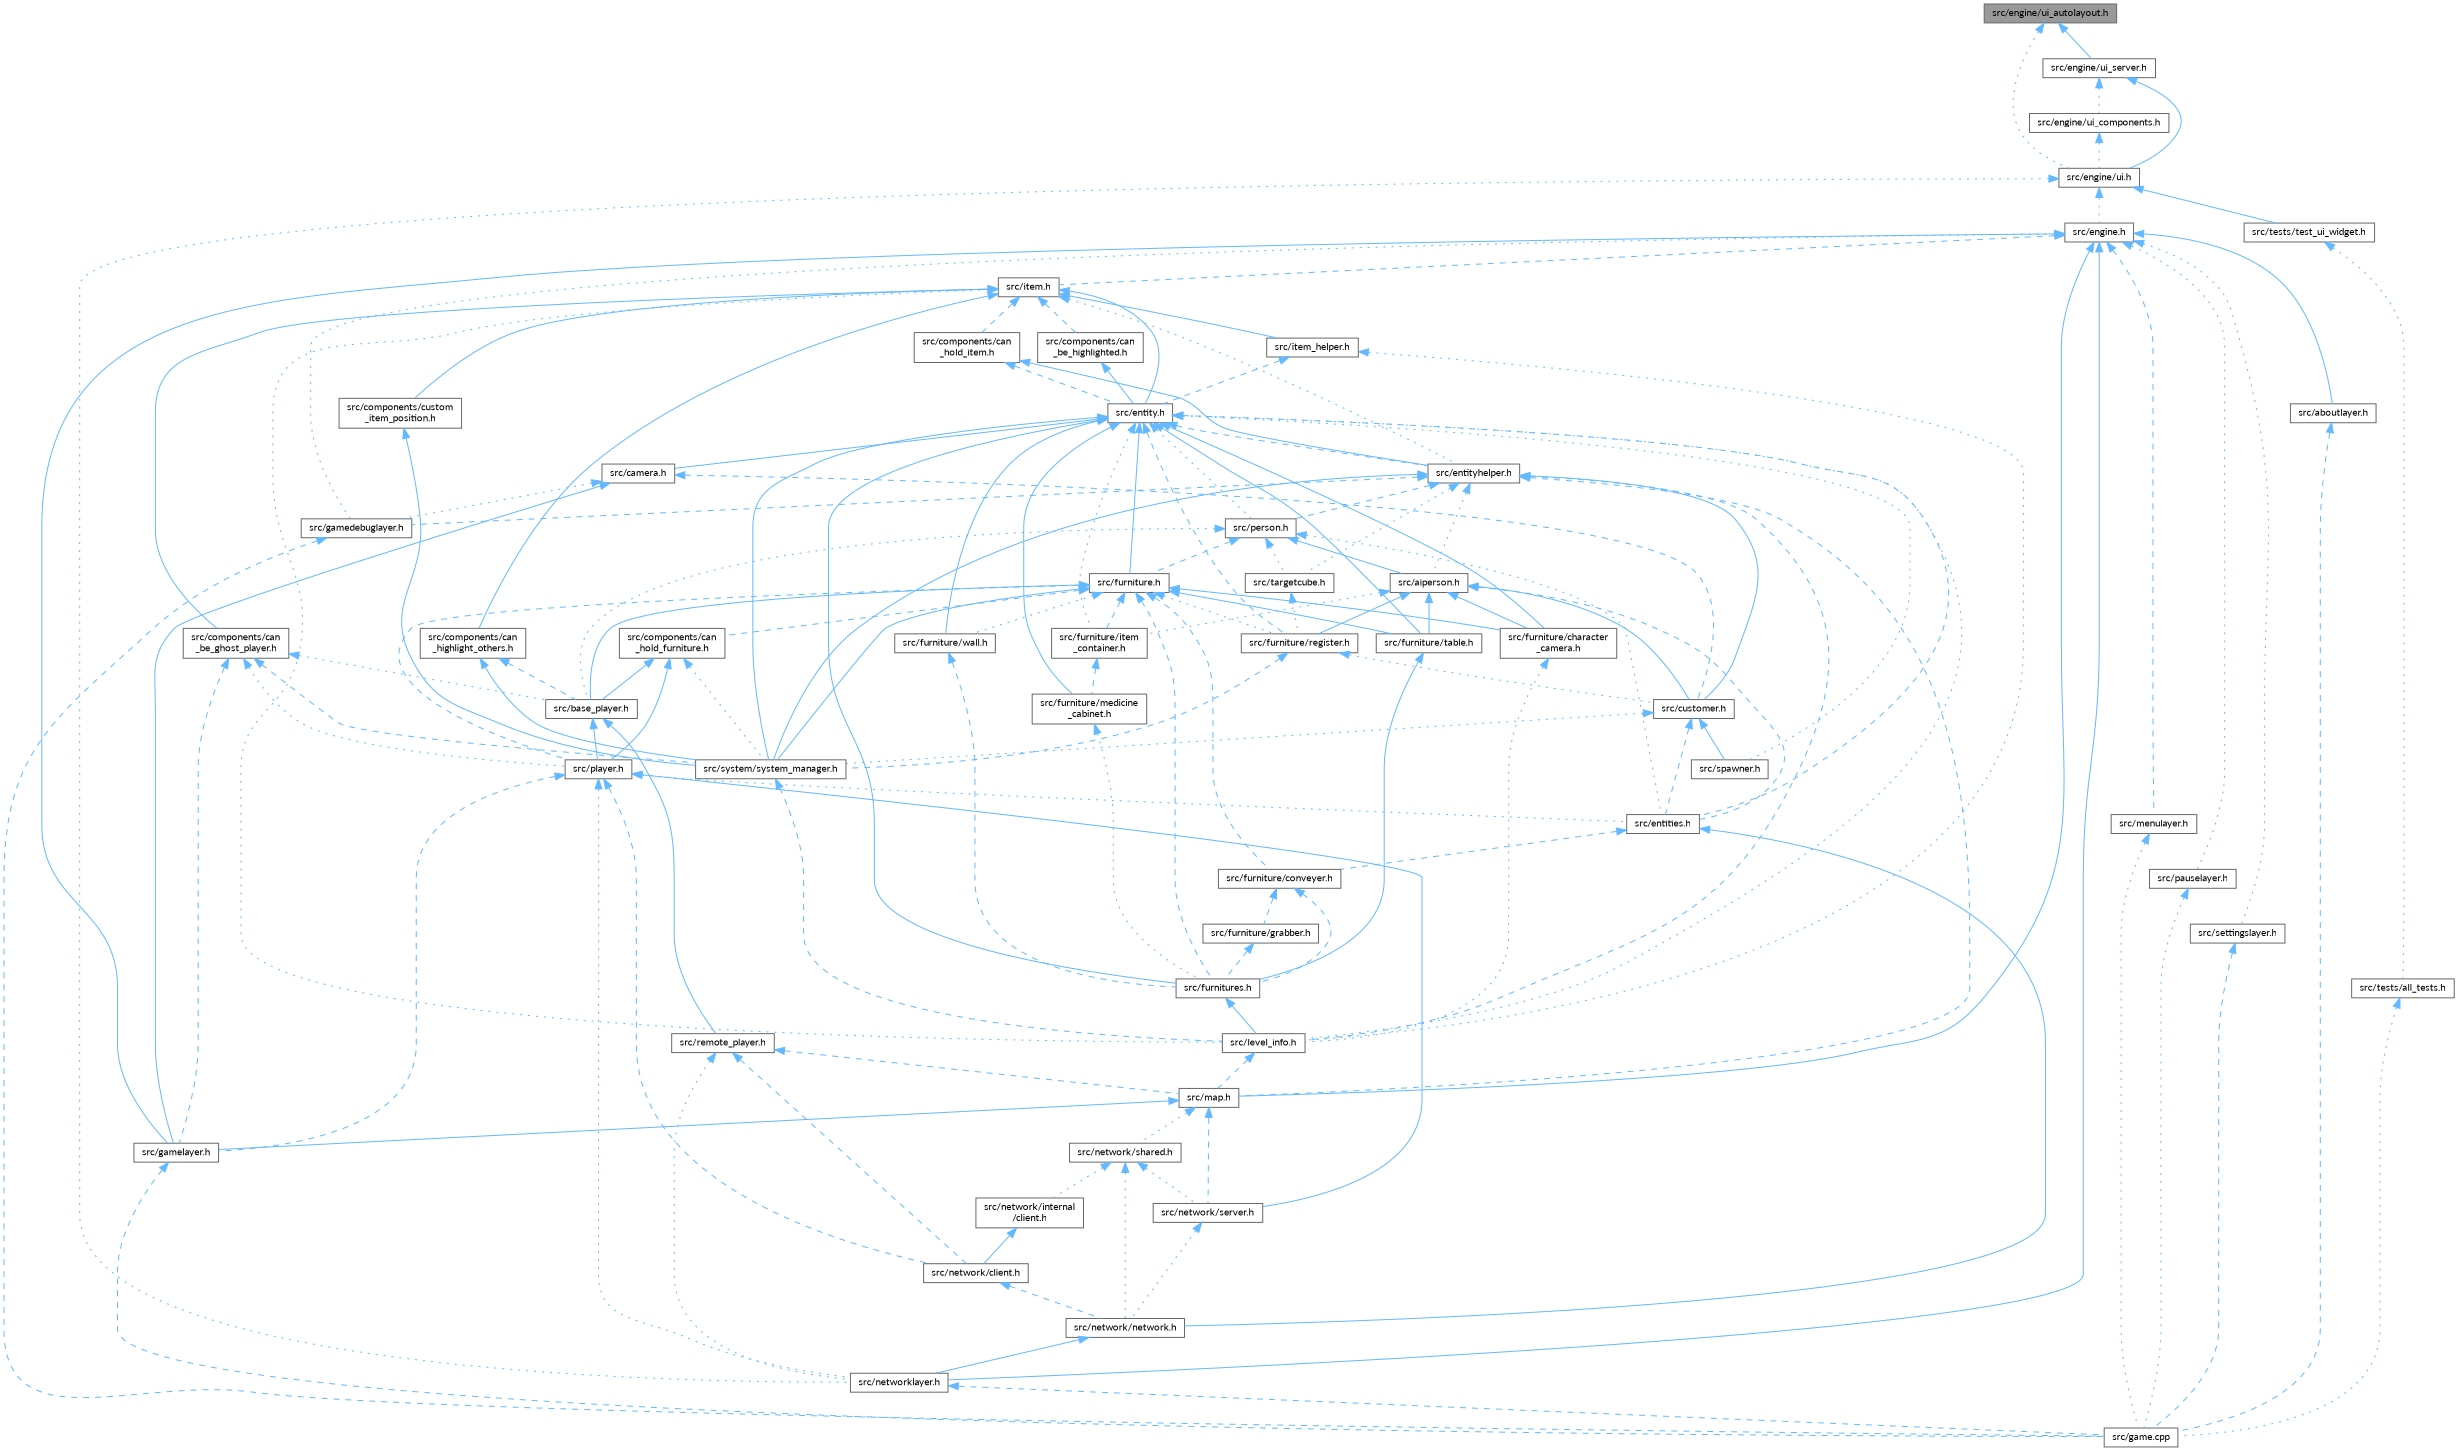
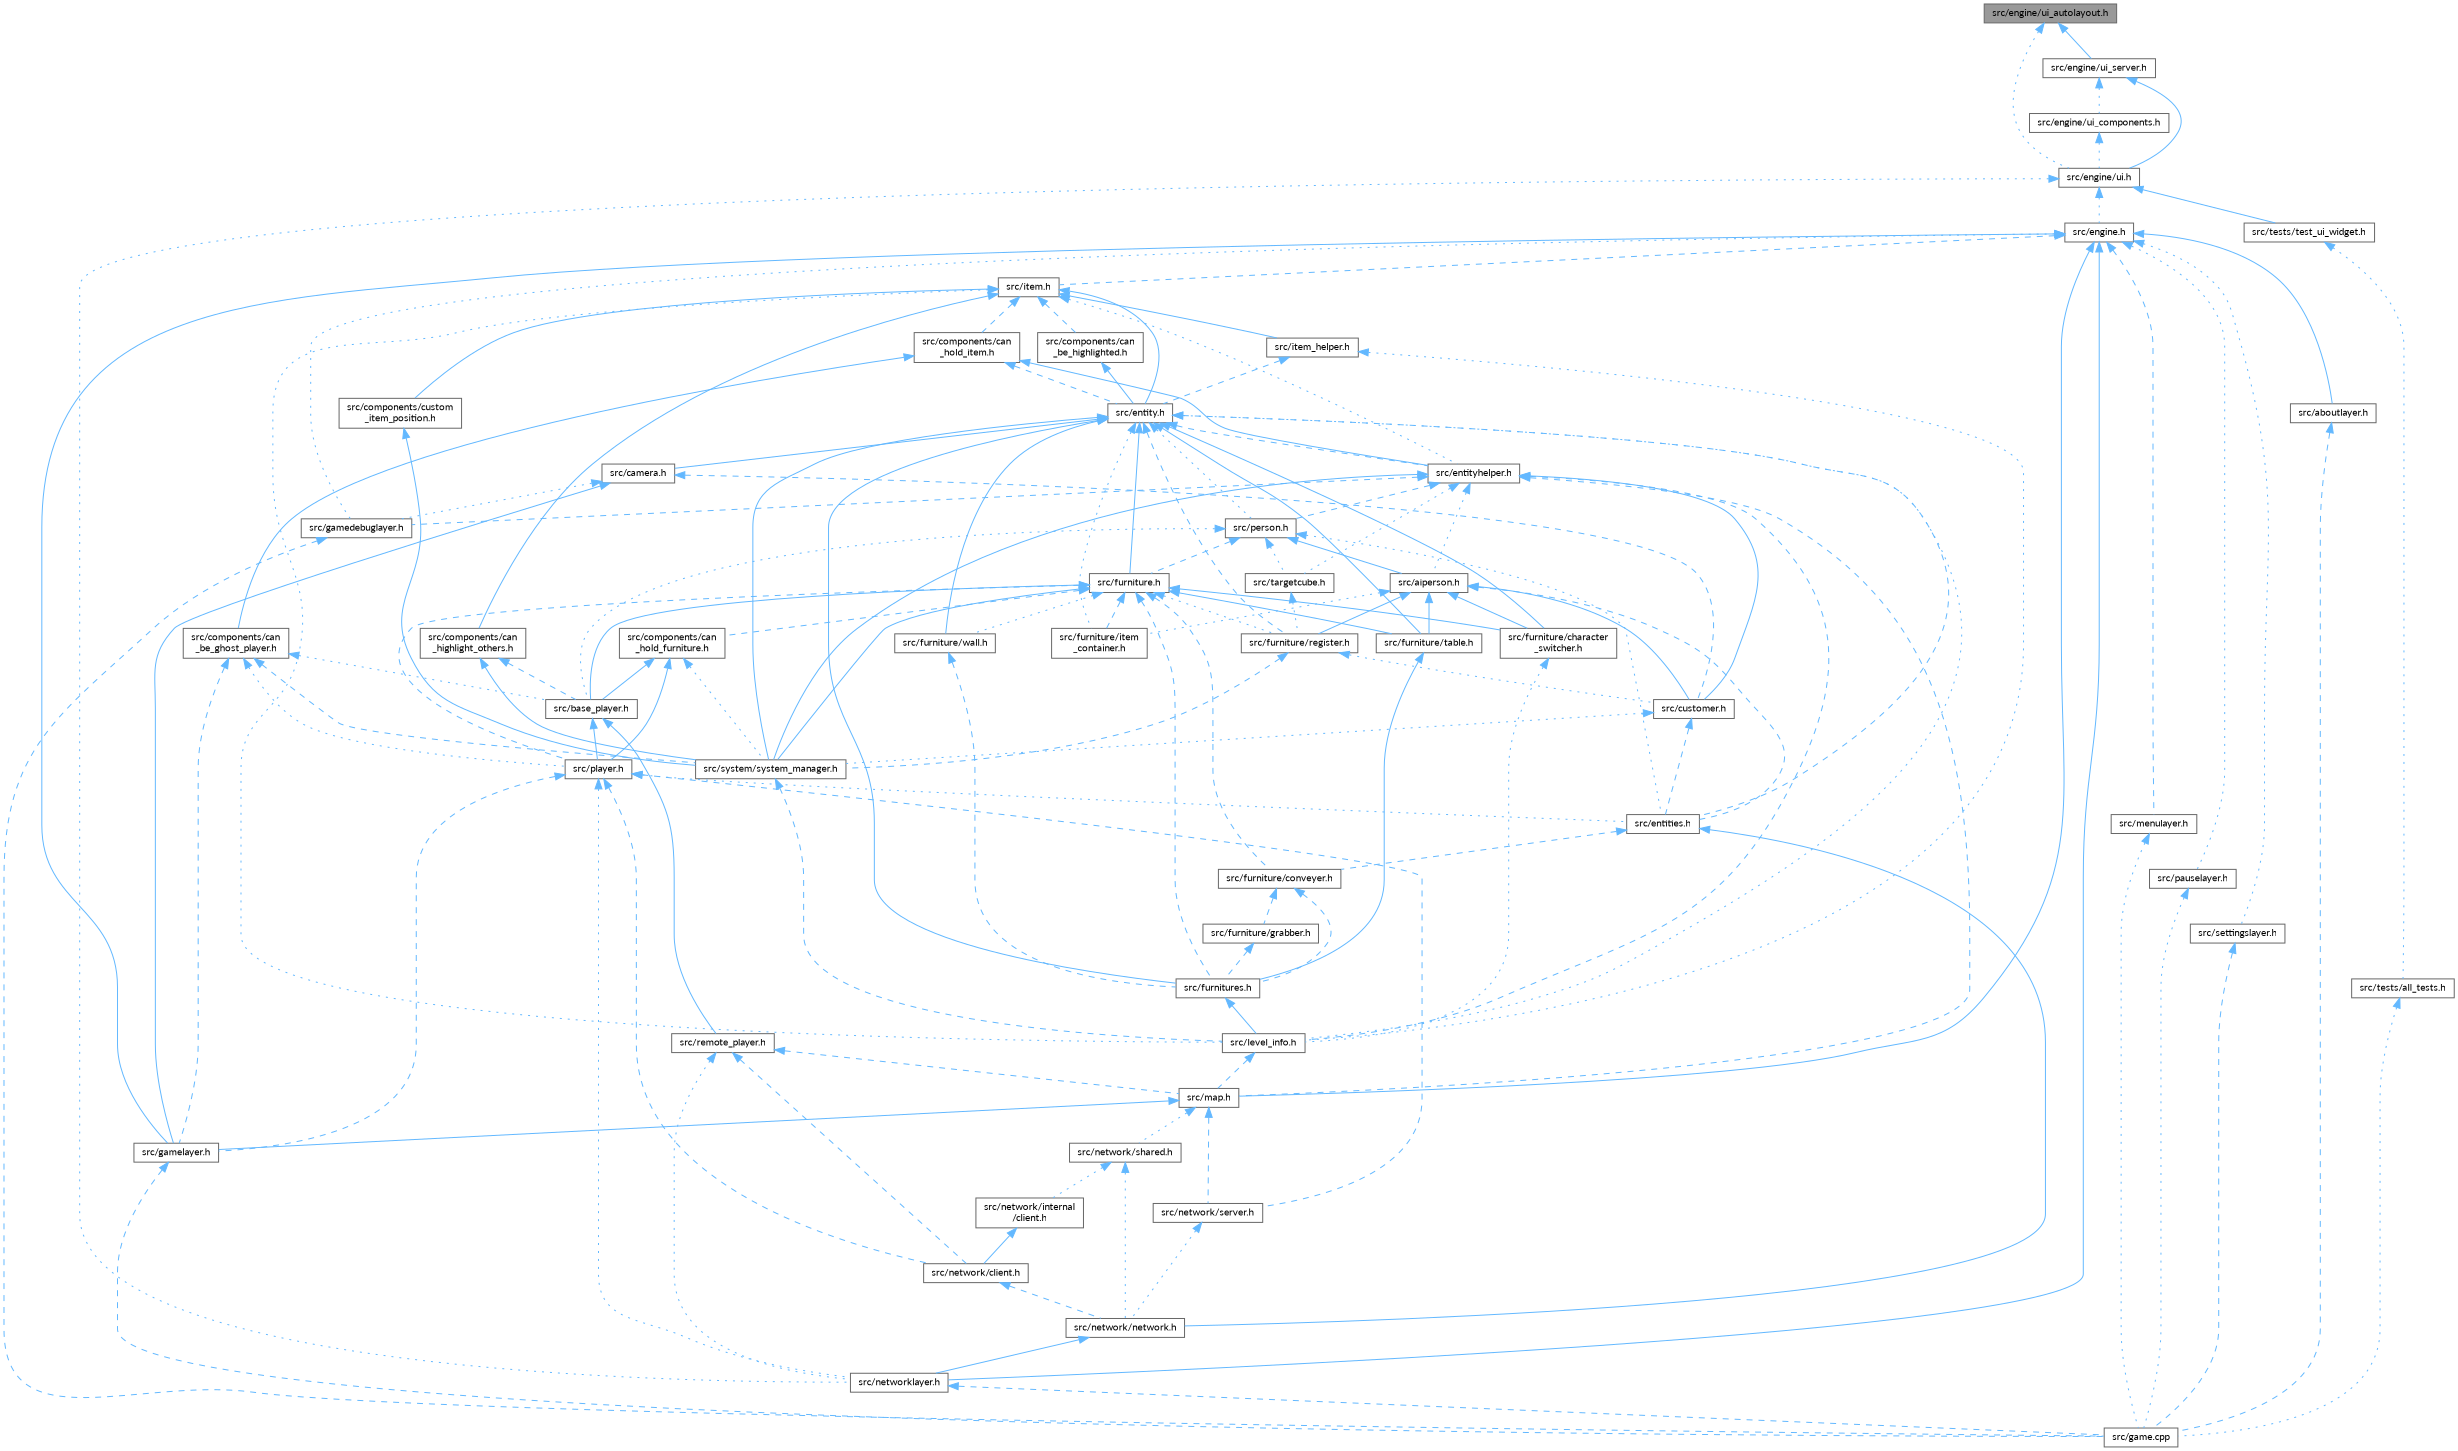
  digraph {
    fontname=Lato
    node [color=grey40 fillcolor=white fontname=Lato fontsize=10 shape=box style=filled]
    edge [color=steelblue1 dir=back fontname=Lato fontsize=10 labelfontname=Helvetica labelfontsize=10 style=solid]
    n1 [color=gray40 fillcolor=grey60 fontcolor=black height=0.2 label="src/engine/ui_autolayout.h" width=0.4]
    n2 [height=0.2 label="src/engine/ui.h" width=0.4]
    n3 [height=0.2 label="src/engine/ui_server.h" width=0.4]
    n4 [height=0.2 label="src/engine.h" width=0.4]
    n5 [height=0.2 label="src/networklayer.h" width=0.4]
    n6 [height=0.2 label="src/tests/test_ui_widget.h" width=0.4]
    n7 [height=0.2 label="src/engine/ui_components.h" width=0.4]
    n8 [height=0.2 label="src/aboutlayer.h" width=0.4]
    n9 [height=0.2 label="src/gamedebuglayer.h" width=0.4]
    n10 [height=0.2 label="src/gamelayer.h" width=0.4]
    n11 [height=0.2 label="src/item.h" width=0.4]
    n12 [height=0.2 label="src/map.h" width=0.4]
    n13 [height=0.2 label="src/menulayer.h" width=0.4]
    n14 [height=0.2 label="src/pauselayer.h" width=0.4]
    n15 [height=0.2 label="src/settingslayer.h" width=0.4]
    n16 [height=0.2 label="src/game.cpp" width=0.4]
    n17 [height=0.2 label="src/tests/all_tests.h" width=0.4]
    n18 [height=0.2 label="src/components/can\l_be_ghost_player.h" width=0.4]
    n19 [height=0.2 label="src/level_info.h" width=0.4]
    n20 [height=0.2 label="src/components/can\l_be_highlighted.h" width=0.4]
    n21 [height=0.2 label="src/entity.h" width=0.4]
    n22 [height=0.2 label="src/entityhelper.h" width=0.4]
    n23 [height=0.2 label="src/components/can\l_highlight_others.h" width=0.4]
    n24 [height=0.2 label="src/components/can\l_hold_item.h" width=0.4]
    n25 [height=0.2 label="src/components/custom\l_item_position.h" width=0.4]
    n26 [height=0.2 label="src/item_helper.h" width=0.4]
    n27 [height=0.2 label="src/network/server.h" width=0.4]
    n28 [height=0.2 label="src/network/shared.h" width=0.4]
    n29 [height=0.2 label="src/base_player.h" width=0.4]
    n30 [height=0.2 label="src/player.h" width=0.4]
    n31 [height=0.2 label="src/system/system_manager.h" width=0.4]
    n32 [height=0.2 label="src/entities.h" width=0.4]
    n33 [height=0.2 label="src/furnitures.h" width=0.4]
    n34 [height=0.2 label="src/camera.h" width=0.4]
-   n35 [height=0.2 label="src/spawner.h" width=0.4]
-   n36 [height=0.2 label="src/furniture/character\l_camera.h" width=0.4]
+   n36 [height=0.2 label="src/furniture/character\l_switcher.h" width=0.4]
    n37 [height=0.2 label="src/furniture/item\l_container.h" width=0.4]
-   n38 [height=0.2 label="src/furniture/medicine\l_cabinet.h" width=0.4]
    n39 [height=0.2 label="src/furniture/register.h" width=0.4]
    n40 [height=0.2 label="src/furniture/table.h" width=0.4]
    n41 [height=0.2 label="src/person.h" width=0.4]
    n42 [height=0.2 label="src/furniture.h" width=0.4]
    n43 [height=0.2 label="src/furniture/wall.h" width=0.4]
    n44 [height=0.2 label="src/customer.h" width=0.4]
    n45 [height=0.2 label="src/aiperson.h" width=0.4]
    n46 [height=0.2 label="src/targetcube.h" width=0.4]
    n47 [height=0.2 label="src/remote_player.h" width=0.4]
    n48 [height=0.2 label="src/network/client.h" width=0.4]
    n49 [height=0.2 label="src/furniture/conveyer.h" width=0.4]
    n50 [height=0.2 label="src/network/network.h" width=0.4]
    n51 [height=0.2 label="src/furniture/grabber.h" width=0.4]
    n52 [height=0.2 label="src/network/internal\l/client.h" width=0.4]
    n53 [height=0.2 label="src/components/can\l_hold_furniture.h" width=0.4]
    n1 -> n2 [style=dotted]
    n1 -> n3
    n2 -> n4 [style=dotted]
    n2 -> n5 [style=dotted]
    n2 -> n6
    n3 -> n2
    n3 -> n7 [style=dotted]
    n4 -> n5
    n4 -> n8
    n4 -> n9 [style=dotted]
    n4 -> n10
    n4 -> n11 [style=dashed]
    n4 -> n12
    n4 -> n13 [style=dashed]
    n4 -> n14 [style=dotted]
    n4 -> n15 [style=dotted]
    n5 -> n16 [style=dashed]
    n6 -> n17 [style=dotted]
    n7 -> n2 [style=dotted]
    n8 -> n16 [style=dashed]
    n9 -> n16 [style=dashed]
    n10 -> n16 [style=dashed]
-   n11 -> n18
+   n24 -> n18
    n11 -> n19 [style=dotted]
    n11 -> n20 [style=dashed]
    n11 -> n21
    n11 -> n22 [style=dotted]
    n11 -> n23
    n11 -> n24 [style=dashed]
    n11 -> n25
    n11 -> n26
    n12 -> n10
    n12 -> n27 [style=dashed]
    n12 -> n28 [style=dotted]
    n13 -> n16 [style=dotted]
    n14 -> n16 [style=dotted]
    n15 -> n16 [style=dashed]
    n17 -> n16 [style=dotted]
    n18 -> n10 [style=dashed]
    n18 -> n29 [style=dotted]
    n18 -> n30 [style=dotted]
    n18 -> n31 [style=dashed]
    n19 -> n12 [style=dashed]
    n20 -> n21
    n21 -> n19 [style=dotted]
    n21 -> n22 [style=dashed]
    n21 -> n31
    n21 -> n32 [style=dashed]
    n21 -> n33
    n21 -> n34
-   n21 -> n35 [style=dotted]
    n21 -> n36
    n21 -> n37 [style=dotted]
-   n21 -> n38
    n21 -> n39 [style=dashed]
    n21 -> n40
    n21 -> n41 [style=dotted]
    n21 -> n42
    n21 -> n43
    n22 -> n9 [style=dashed]
    n22 -> n12 [style=dashed]
    n22 -> n19 [style=dashed]
    n22 -> n31
    n22 -> n41 [style=dashed]
    n22 -> n44
    n22 -> n45 [style=dotted]
    n22 -> n46 [style=dotted]
    n23 -> n29 [style=dashed]
    n23 -> n31
    n24 -> n21 [style=dashed]
    n24 -> n22
    n25 -> n31
    n26 -> n19 [style=dotted]
    n26 -> n21 [style=dashed]
    n27 -> n50 [style=dotted]
-   n28 -> n27 [style=dotted]
    n28 -> n50 [style=dotted]
    n28 -> n52 [style=dotted]
    n29 -> n30
    n29 -> n47
    n30 -> n5 [style=dotted]
    n30 -> n10 [style=dashed]
-   n30 -> n27
+   n30 -> n27 [style=dashed]
    n30 -> n32 [style=dotted]
    n30 -> n48 [style=dashed]
    n31 -> n19 [style=dashed]
    n32 -> n49 [style=dashed]
    n32 -> n50
    n33 -> n19
    n34 -> n9 [style=dotted]
    n34 -> n10
    n34 -> n44 [style=dashed]
    n36 -> n19 [style=dotted]
-   n37 -> n38 [style=dashed]
-   n38 -> n33 [style=dotted]
    n39 -> n31 [style=dashed]
    n39 -> n44 [style=dotted]
    n40 -> n33
    n41 -> n29 [style=dotted]
    n41 -> n32 [style=dotted]
    n41 -> n42 [style=dashed]
    n41 -> n45
    n41 -> n46 [style=dotted]
    n42 -> n29
    n42 -> n30 [style=dashed]
    n42 -> n31
    n42 -> n33 [style=dashed]
    n42 -> n36
    n42 -> n37 [style=dashed]
    n42 -> n39 [style=dotted]
    n42 -> n40
    n42 -> n43 [style=dotted]
    n42 -> n49 [style=dashed]
    n42 -> n53 [style=dashed]
    n43 -> n33 [style=dashed]
    n44 -> n31 [style=dotted]
    n44 -> n32 [style=dashed]
-   n44 -> n35
    n45 -> n32 [style=dashed]
    n45 -> n36
    n45 -> n37 [style=dotted]
    n45 -> n39
    n45 -> n40
    n45 -> n44
    n46 -> n39 [style=dotted]
    n47 -> n5 [style=dotted]
    n47 -> n12 [style=dashed]
    n47 -> n48 [style=dashed]
    n48 -> n50 [style=dashed]
    n49 -> n33 [style=dashed]
    n49 -> n51 [style=dashed]
    n50 -> n5
    n51 -> n33 [style=dashed]
    n52 -> n48
    n53 -> n29
    n53 -> n30
    n53 -> n31 [style=dotted]
  }
